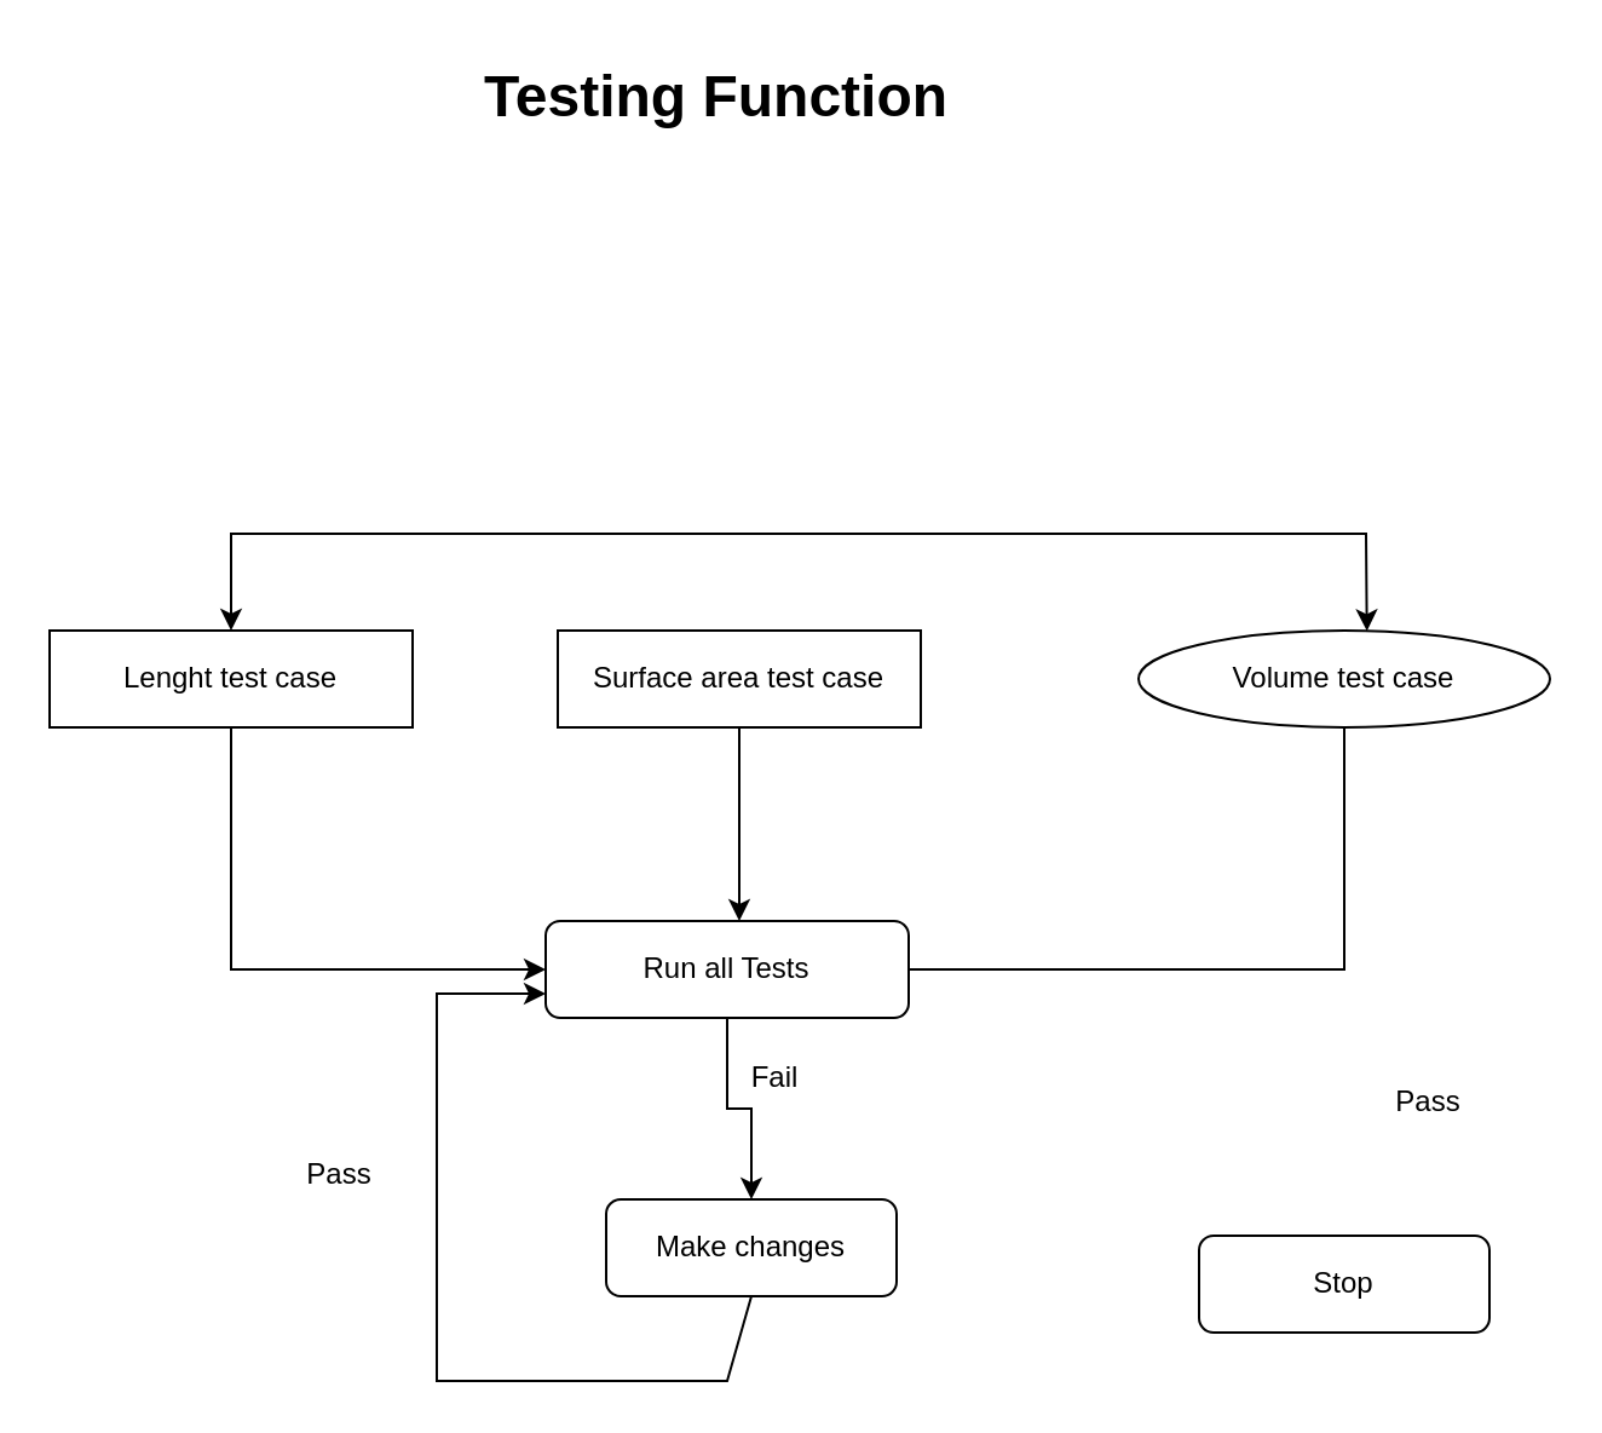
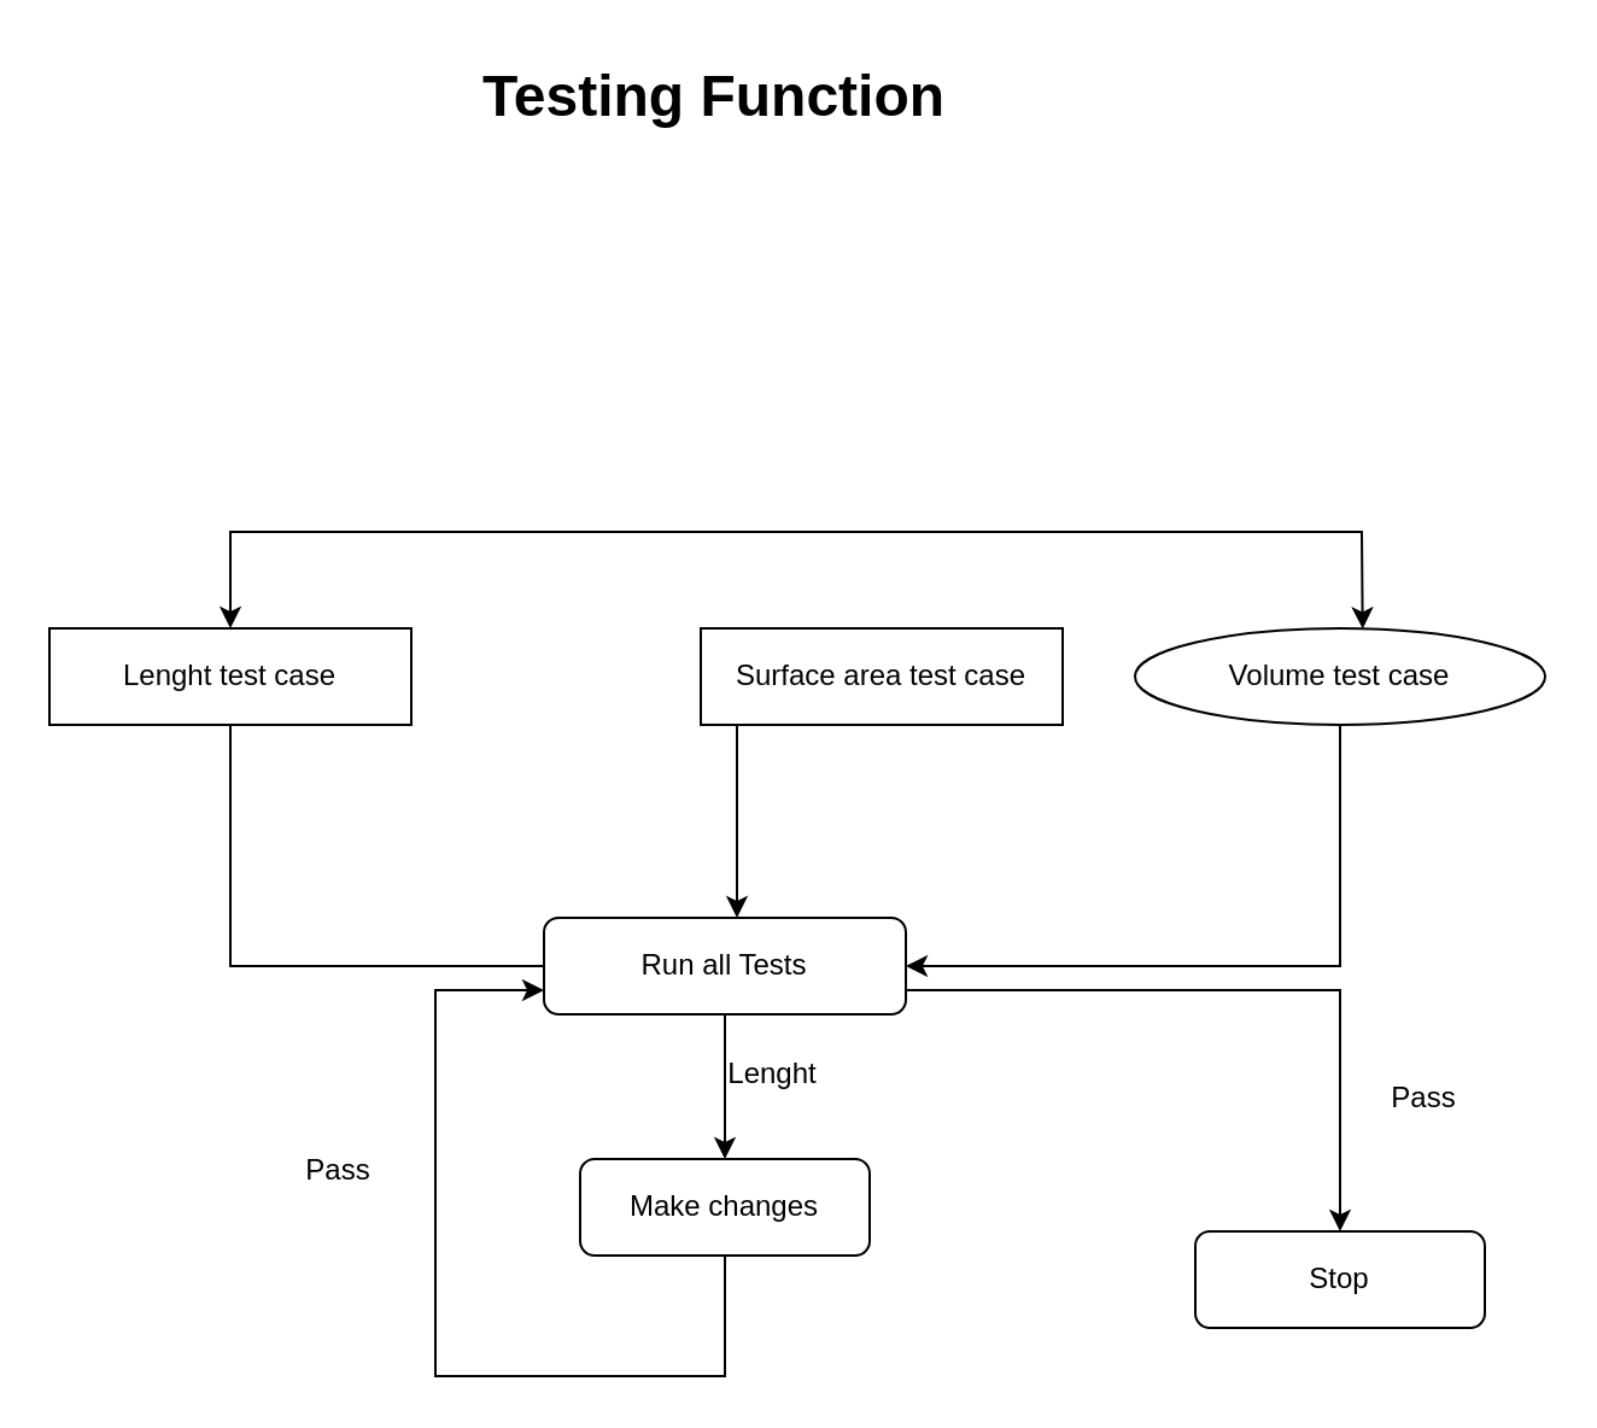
  <mxCell id="0" />
  <mxCell id="1" parent="0" />
  <mxCell id="2" value="Lenght test case" style="rounded=0;whiteSpace=wrap;html=1;" vertex="1" parent="1"><mxGeometry x="20" y="260" width="150" height="40" as="geometry" /></mxCell>
  <mxCell id="3" value="" style="edgeStyle=orthogonalEdgeStyle;rounded=0;orthogonalLoop=1;jettySize=auto;html=1;" edge="1" parent="1" source="4" target="9"><mxGeometry x="-0.294" y="-5" relative="1" as="geometry"><Array as="points"><mxPoint x="305" y="360" /><mxPoint x="305" y="360" /></Array><mxPoint as="offset" /></mxGeometry></mxCell>
- <mxCell id="4" value="Surface area test case" style="rounded=0;whiteSpace=wrap;html=1;" vertex="1" parent="1"><mxGeometry x="230" y="260" width="150" height="40" as="geometry" /></mxCell>
+ <mxCell id="4" value="Surface area test case" style="rounded=0;whiteSpace=wrap;html=1;" vertex="1" parent="1"><mxGeometry x="290" y="260" width="150" height="40" as="geometry" /></mxCell>
  <mxCell id="5" value="Volume test case" style="ellipse;whiteSpace=wrap;html=1;" vertex="1" parent="1"><mxGeometry x="470" y="260" width="170" height="40" as="geometry" /></mxCell>
  <mxCell id="6" value="" style="endArrow=classic;html=1;rounded=0;entryX=0.555;entryY=0.005;entryDx=0;entryDy=0;entryPerimeter=0;" edge="1" parent="1" target="5"><mxGeometry width="50" height="50" relative="1" as="geometry"><mxPoint x="300" y="220" as="sourcePoint" /><mxPoint x="330" y="360" as="targetPoint" /><Array as="points"><mxPoint x="564" y="220" /></Array></mxGeometry></mxCell>
  <mxCell id="7" value="" style="endArrow=classic;html=1;rounded=0;entryX=0.5;entryY=0;entryDx=0;entryDy=0;" edge="1" parent="1" target="2"><mxGeometry width="50" height="50" relative="1" as="geometry"><mxPoint x="300" y="220" as="sourcePoint" /><mxPoint x="330" y="360" as="targetPoint" /><Array as="points"><mxPoint x="95" y="220" /></Array></mxGeometry></mxCell>
  <mxCell id="8" value="" style="edgeStyle=orthogonalEdgeStyle;rounded=0;orthogonalLoop=1;jettySize=auto;html=1;" edge="1" parent="1" source="9" target="12"><mxGeometry relative="1" as="geometry" /></mxCell>
  <mxCell id="9" value="Run all Tests" style="rounded=1;whiteSpace=wrap;html=1;" vertex="1" parent="1"><mxGeometry x="225" y="380" width="150" height="40" as="geometry" /></mxCell>
- <mxCell id="10" value="" style="endArrow=classic;html=1;rounded=0;exitX=0.5;exitY=1;exitDx=0;exitDy=0;entryX=0;entryY=0.5;entryDx=0;entryDy=0;" edge="1" parent="1" source="2" target="9"><mxGeometry width="50" height="50" relative="1" as="geometry"><mxPoint x="280" y="380" as="sourcePoint" /><mxPoint x="220" y="410" as="targetPoint" /><Array as="points"><mxPoint x="95" y="400" /><mxPoint x="160" y="400" /></Array></mxGeometry></mxCell>
- <mxCell id="11" value="" style="endArrow=none;html=1;rounded=0;exitX=0.5;exitY=1;exitDx=0;exitDy=0;entryX=1;entryY=0.5;entryDx=0;entryDy=0;" edge="1" parent="1" source="5" target="9"><mxGeometry width="50" height="50" relative="1" as="geometry"><mxPoint x="280" y="380" as="sourcePoint" /><mxPoint x="330" y="330" as="targetPoint" /><Array as="points"><mxPoint x="555" y="400" /></Array></mxGeometry></mxCell>
- <mxCell id="12" value="Make changes" style="rounded=1;whiteSpace=wrap;html=1;" vertex="1" parent="1"><mxGeometry x="250" y="495" width="120" height="40" as="geometry" /></mxCell>
+ <mxCell id="10" value="" style="endArrow=none;html=1;rounded=0;exitX=0.5;exitY=1;exitDx=0;exitDy=0;entryX=0;entryY=0.5;entryDx=0;entryDy=0;" edge="1" parent="1" source="2" target="9"><mxGeometry width="50" height="50" relative="1" as="geometry"><mxPoint x="280" y="380" as="sourcePoint" /><mxPoint x="220" y="410" as="targetPoint" /><Array as="points"><mxPoint x="95" y="400" /><mxPoint x="160" y="400" /></Array></mxGeometry></mxCell>
+ <mxCell id="11" value="" style="endArrow=classic;html=1;rounded=0;exitX=0.5;exitY=1;exitDx=0;exitDy=0;entryX=1;entryY=0.5;entryDx=0;entryDy=0;" edge="1" parent="1" source="5" target="9"><mxGeometry width="50" height="50" relative="1" as="geometry"><mxPoint x="280" y="380" as="sourcePoint" /><mxPoint x="330" y="330" as="targetPoint" /><Array as="points"><mxPoint x="555" y="400" /></Array></mxGeometry></mxCell>
+ <mxCell id="12" value="Make changes" style="rounded=1;whiteSpace=wrap;html=1;" vertex="1" parent="1"><mxGeometry x="240" y="480" width="120" height="40" as="geometry" /></mxCell>
  <mxCell id="13" value="" style="endArrow=classic;html=1;rounded=0;exitX=0.5;exitY=1;exitDx=0;exitDy=0;entryX=0;entryY=0.75;entryDx=0;entryDy=0;" edge="1" parent="1" source="12" target="9"><mxGeometry width="50" height="50" relative="1" as="geometry"><mxPoint x="280" y="380" as="sourcePoint" /><mxPoint x="220" y="410" as="targetPoint" /><Array as="points"><mxPoint x="300" y="570" /><mxPoint x="180" y="570" /><mxPoint x="180" y="410" /></Array></mxGeometry></mxCell>
- <mxCell id="14" value="Fail" style="text;html=1;strokeColor=none;fillColor=none;align=center;verticalAlign=middle;whiteSpace=wrap;rounded=0;" vertex="1" parent="1"><mxGeometry x="290" y="430" width="60" height="30" as="geometry" /></mxCell>
+ <mxCell id="14" value="Lenght" style="text;html=1;strokeColor=none;fillColor=none;align=center;verticalAlign=middle;whiteSpace=wrap;rounded=0;" vertex="1" parent="1"><mxGeometry x="290" y="430" width="60" height="30" as="geometry" /></mxCell>
  <mxCell id="15" value="Pass" style="text;html=1;strokeColor=none;fillColor=none;align=center;verticalAlign=middle;whiteSpace=wrap;rounded=0;" vertex="1" parent="1"><mxGeometry x="110" y="470" width="60" height="30" as="geometry" /></mxCell>
  <mxCell id="16" value="Stop" style="rounded=1;whiteSpace=wrap;html=1;" vertex="1" parent="1"><mxGeometry x="495" y="510" width="120" height="40" as="geometry" /></mxCell>
+ <mxCell id="17" value="" style="endArrow=classic;html=1;rounded=0;exitX=1;exitY=0.75;exitDx=0;exitDy=0;entryX=0.5;entryY=0;entryDx=0;entryDy=0;" edge="1" parent="1" source="9" target="16"><mxGeometry width="50" height="50" relative="1" as="geometry"><mxPoint x="280" y="370" as="sourcePoint" /><mxPoint x="330" y="320" as="targetPoint" /><Array as="points"><mxPoint x="555" y="410" /></Array></mxGeometry></mxCell>
  <mxCell id="18" value="Pass" style="text;html=1;strokeColor=none;fillColor=none;align=center;verticalAlign=middle;whiteSpace=wrap;rounded=0;" vertex="1" parent="1"><mxGeometry x="560" y="440" width="60" height="30" as="geometry" /></mxCell>
  <mxCell id="19" value="&lt;h1&gt;Testing Function&lt;/h1&gt;" style="text;html=1;strokeColor=none;fillColor=none;spacing=5;spacingTop=-20;whiteSpace=wrap;overflow=hidden;rounded=0;" vertex="1" parent="1"><mxGeometry x="195" y="20" width="210" height="60" as="geometry" /></mxCell>
